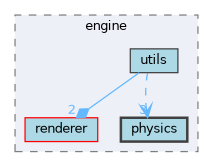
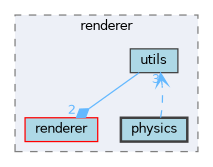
  digraph {
    compound=true
    node [color=grey25 fillcolor=lightblue fontname=Helvetica fontsize=10 shape=box style=filled]
    edge [color=steelblue1 fontcolor=steelblue1 fontname=Helvetica fontsize=10 labeldistance=1.5 labelfontname=Helvetica labelfontsize=10]
    n1 [height=0.2 label=utils width=0.4]
    n2 [color=red height=0.2 label=renderer width=0.4]
    n3 [height=0.2 label=physics style="filled,bold" width=0.4]
    subgraph cluster_1 {
      bgcolor="#edf0f7"
      fontname=Helvetica
      fontsize=10
-     label=engine
+     label=renderer
      pencolor=grey50
      style="filled,dashed"
      n1
      n2
      n3
    }
    n1 -> n2 [arrowhead=diamond headlabel=2 style=solid]
-   n1 -> n3 [arrowhead=vee headlabel=3 style=dashed]
+   n3 -> n1 [arrowhead=vee headlabel=3 style=dashed]
  }
